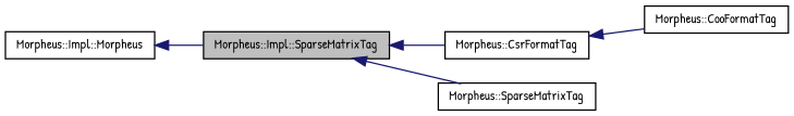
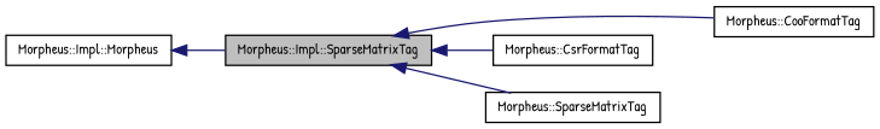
  digraph {
    fontname="Patrick Hand"
    rankdir=LR
    node [color=black fillcolor=white fontname="Patrick Hand" fontsize=10 shape=record style=filled]
    edge [color=midnightblue dir=back fontname="Patrick Hand" fontsize=10 labelfontname=Helvetica labelfontsize=10 style=solid]
    n1 [fillcolor=grey75 fontcolor=black height=0.2 label="Morpheus::Impl::SparseMatrixTag" width=0.4]
    n2 [height=0.2 label="Morpheus::CooFormatTag" width=0.4]
    n3 [height=0.2 label="Morpheus::CsrFormatTag" width=0.4]
    n4 [height=0.2 label="Morpheus::SparseMatrixTag" width=0.4]
    n5 [height=0.2 label="Morpheus::Impl::Morpheus" width=0.4]
-   n3 -> n2
+   n1 -> n2
    n1 -> n3
    n1 -> n4
    n5 -> n1
  }
